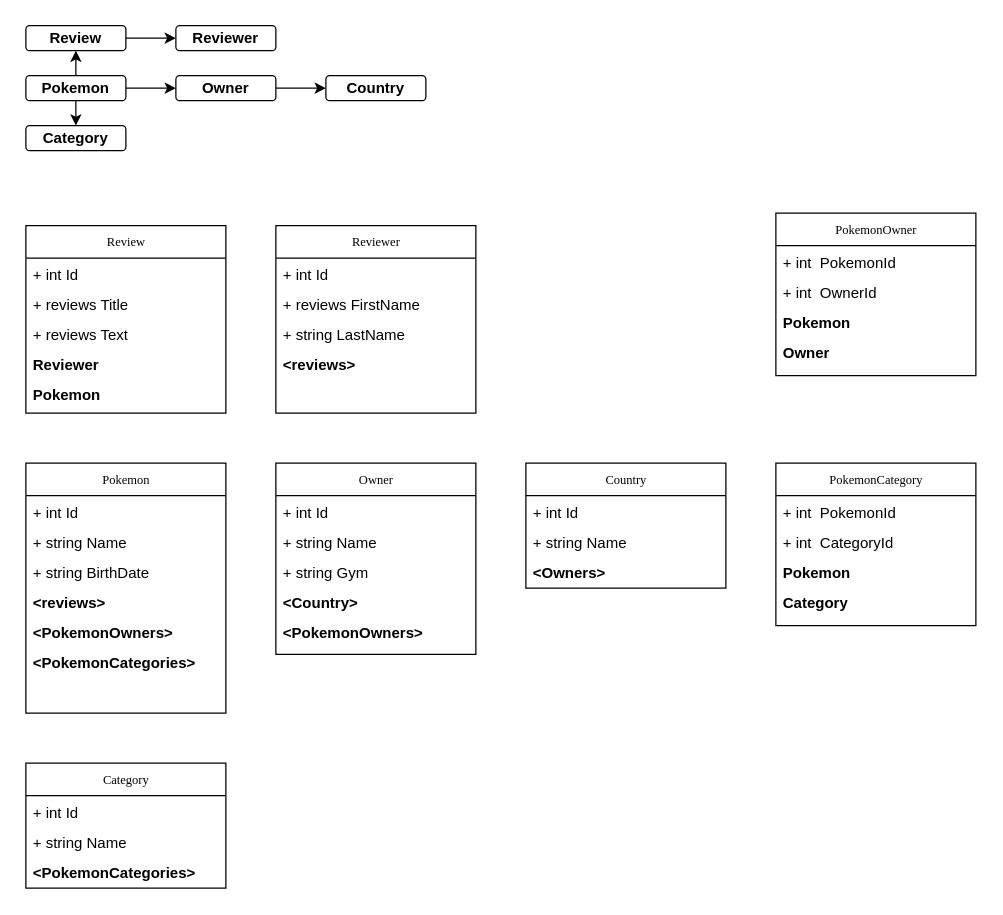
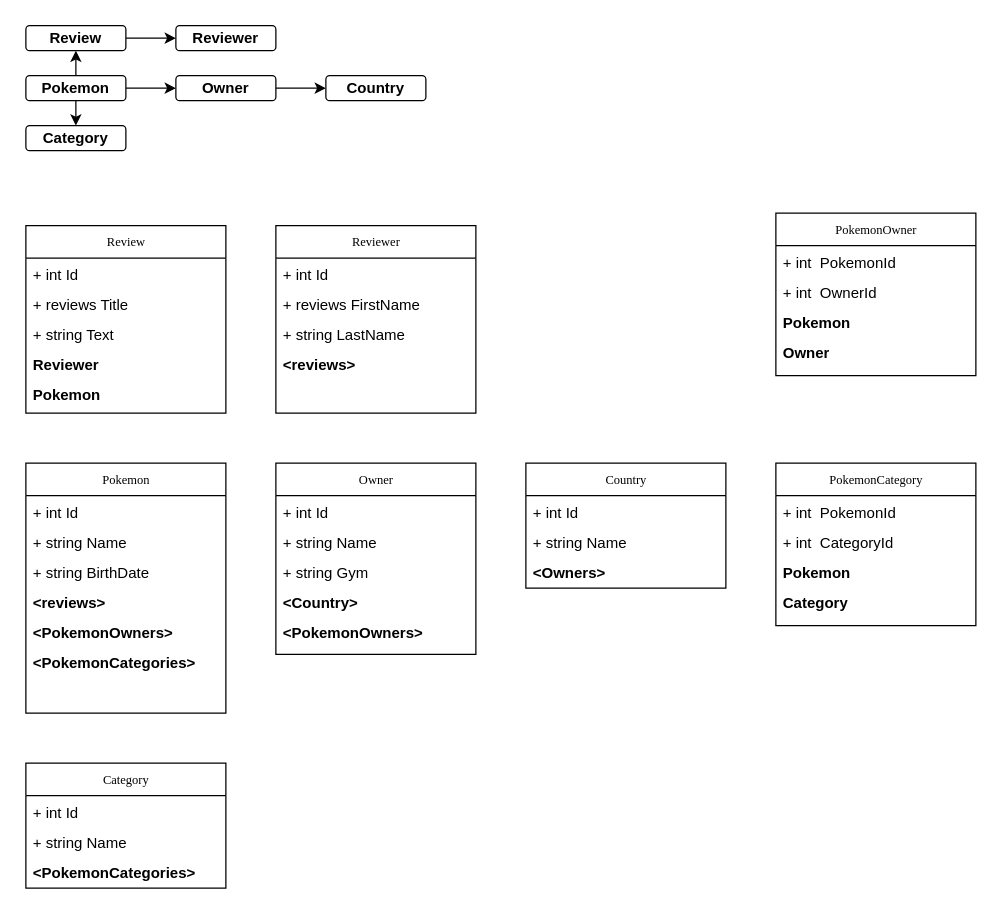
  <mxCell id="0" />
  <mxCell id="1" parent="0" />
  <mxCell id="2" value="Pokemon" style="swimlane;html=1;fontStyle=0;childLayout=stackLayout;horizontal=1;startSize=26;fillColor=none;horizontalStack=0;resizeParent=1;resizeLast=0;collapsible=1;marginBottom=0;swimlaneFillColor=#ffffff;rounded=0;shadow=0;comic=0;labelBackgroundColor=none;strokeWidth=1;fontFamily=Verdana;fontSize=10;align=center;" parent="1" vertex="1"><mxGeometry x="20" y="370" width="160" height="200" as="geometry" /></mxCell>
  <mxCell id="3" value="+ int Id" style="text;html=1;strokeColor=none;fillColor=none;align=left;verticalAlign=top;spacingLeft=4;spacingRight=4;whiteSpace=wrap;overflow=hidden;rotatable=0;points=[[0,0.5],[1,0.5]];portConstraint=eastwest;" parent="2" vertex="1"><mxGeometry y="26" width="160" height="24" as="geometry" /></mxCell>
  <mxCell id="4" value="+ string Name" style="text;html=1;strokeColor=none;fillColor=none;align=left;verticalAlign=top;spacingLeft=4;spacingRight=4;whiteSpace=wrap;overflow=hidden;rotatable=0;points=[[0,0.5],[1,0.5]];portConstraint=eastwest;" vertex="1" parent="2"><mxGeometry y="50" width="160" height="24" as="geometry" /></mxCell>
  <mxCell id="5" value="+ string BirthDate" style="text;html=1;strokeColor=none;fillColor=none;align=left;verticalAlign=top;spacingLeft=4;spacingRight=4;whiteSpace=wrap;overflow=hidden;rotatable=0;points=[[0,0.5],[1,0.5]];portConstraint=eastwest;" vertex="1" parent="2"><mxGeometry y="74" width="160" height="24" as="geometry" /></mxCell>
  <mxCell id="6" value="&lt;b&gt;&amp;lt;reviews&amp;gt;&lt;/b&gt;" style="text;html=1;strokeColor=none;fillColor=none;align=left;verticalAlign=top;spacingLeft=4;spacingRight=4;whiteSpace=wrap;overflow=hidden;rotatable=0;points=[[0,0.5],[1,0.5]];portConstraint=eastwest;" vertex="1" parent="2"><mxGeometry y="98" width="160" height="24" as="geometry" /></mxCell>
  <mxCell id="7" value="&lt;b&gt;&amp;lt;PokemonOwners&amp;gt;&lt;/b&gt;" style="text;html=1;strokeColor=none;fillColor=none;align=left;verticalAlign=top;spacingLeft=4;spacingRight=4;whiteSpace=wrap;overflow=hidden;rotatable=0;points=[[0,0.5],[1,0.5]];portConstraint=eastwest;" vertex="1" parent="2"><mxGeometry y="122" width="160" height="24" as="geometry" /></mxCell>
  <mxCell id="8" value="&lt;b style=&quot;border-color: var(--border-color);&quot;&gt;&amp;lt;PokemonCategories&amp;gt;&lt;/b&gt;" style="text;html=1;strokeColor=none;fillColor=none;align=left;verticalAlign=top;spacingLeft=4;spacingRight=4;whiteSpace=wrap;overflow=hidden;rotatable=0;points=[[0,0.5],[1,0.5]];portConstraint=eastwest;" vertex="1" parent="2"><mxGeometry y="146" width="160" height="24" as="geometry" /></mxCell>
  <mxCell id="9" value="Owner" style="swimlane;html=1;fontStyle=0;childLayout=stackLayout;horizontal=1;startSize=26;fillColor=none;horizontalStack=0;resizeParent=1;resizeLast=0;collapsible=1;marginBottom=0;swimlaneFillColor=#ffffff;rounded=0;shadow=0;comic=0;labelBackgroundColor=none;strokeWidth=1;fontFamily=Verdana;fontSize=10;align=center;" vertex="1" parent="1"><mxGeometry x="220" y="370" width="160" height="153" as="geometry" /></mxCell>
  <mxCell id="10" value="+ int Id" style="text;html=1;strokeColor=none;fillColor=none;align=left;verticalAlign=top;spacingLeft=4;spacingRight=4;whiteSpace=wrap;overflow=hidden;rotatable=0;points=[[0,0.5],[1,0.5]];portConstraint=eastwest;" vertex="1" parent="9"><mxGeometry y="26" width="160" height="24" as="geometry" /></mxCell>
  <mxCell id="11" value="+ string Name" style="text;html=1;strokeColor=none;fillColor=none;align=left;verticalAlign=top;spacingLeft=4;spacingRight=4;whiteSpace=wrap;overflow=hidden;rotatable=0;points=[[0,0.5],[1,0.5]];portConstraint=eastwest;" vertex="1" parent="9"><mxGeometry y="50" width="160" height="24" as="geometry" /></mxCell>
  <mxCell id="12" value="+ string Gym" style="text;html=1;strokeColor=none;fillColor=none;align=left;verticalAlign=top;spacingLeft=4;spacingRight=4;whiteSpace=wrap;overflow=hidden;rotatable=0;points=[[0,0.5],[1,0.5]];portConstraint=eastwest;" vertex="1" parent="9"><mxGeometry y="74" width="160" height="24" as="geometry" /></mxCell>
  <mxCell id="13" value="&lt;b&gt;&amp;lt;Country&amp;gt;&lt;/b&gt;" style="text;html=1;strokeColor=none;fillColor=none;align=left;verticalAlign=top;spacingLeft=4;spacingRight=4;whiteSpace=wrap;overflow=hidden;rotatable=0;points=[[0,0.5],[1,0.5]];portConstraint=eastwest;" vertex="1" parent="9"><mxGeometry y="98" width="160" height="24" as="geometry" /></mxCell>
  <mxCell id="14" value="&lt;b&gt;&amp;lt;PokemonOwners&amp;gt;&lt;/b&gt;" style="text;html=1;strokeColor=none;fillColor=none;align=left;verticalAlign=top;spacingLeft=4;spacingRight=4;whiteSpace=wrap;overflow=hidden;rotatable=0;points=[[0,0.5],[1,0.5]];portConstraint=eastwest;" vertex="1" parent="9"><mxGeometry y="122" width="160" height="28" as="geometry" /></mxCell>
  <mxCell id="15" value="Country" style="swimlane;html=1;fontStyle=0;childLayout=stackLayout;horizontal=1;startSize=26;fillColor=none;horizontalStack=0;resizeParent=1;resizeLast=0;collapsible=1;marginBottom=0;swimlaneFillColor=#ffffff;rounded=0;shadow=0;comic=0;labelBackgroundColor=none;strokeWidth=1;fontFamily=Verdana;fontSize=10;align=center;" vertex="1" parent="1"><mxGeometry x="420" y="370" width="160" height="100" as="geometry" /></mxCell>
  <mxCell id="16" value="+ int Id" style="text;html=1;strokeColor=none;fillColor=none;align=left;verticalAlign=top;spacingLeft=4;spacingRight=4;whiteSpace=wrap;overflow=hidden;rotatable=0;points=[[0,0.5],[1,0.5]];portConstraint=eastwest;" vertex="1" parent="15"><mxGeometry y="26" width="160" height="24" as="geometry" /></mxCell>
  <mxCell id="17" value="+ string Name" style="text;html=1;strokeColor=none;fillColor=none;align=left;verticalAlign=top;spacingLeft=4;spacingRight=4;whiteSpace=wrap;overflow=hidden;rotatable=0;points=[[0,0.5],[1,0.5]];portConstraint=eastwest;" vertex="1" parent="15"><mxGeometry y="50" width="160" height="24" as="geometry" /></mxCell>
  <mxCell id="18" value="&lt;b&gt;&amp;lt;Owners&amp;gt;&lt;/b&gt;" style="text;html=1;strokeColor=none;fillColor=none;align=left;verticalAlign=top;spacingLeft=4;spacingRight=4;whiteSpace=wrap;overflow=hidden;rotatable=0;points=[[0,0.5],[1,0.5]];portConstraint=eastwest;" vertex="1" parent="15"><mxGeometry y="74" width="160" height="24" as="geometry" /></mxCell>
  <mxCell id="19" value="Category" style="swimlane;html=1;fontStyle=0;childLayout=stackLayout;horizontal=1;startSize=26;fillColor=none;horizontalStack=0;resizeParent=1;resizeLast=0;collapsible=1;marginBottom=0;swimlaneFillColor=#ffffff;rounded=0;shadow=0;comic=0;labelBackgroundColor=none;strokeWidth=1;fontFamily=Verdana;fontSize=10;align=center;" vertex="1" parent="1"><mxGeometry x="20" y="610" width="160" height="100" as="geometry" /></mxCell>
  <mxCell id="20" value="+ int Id" style="text;html=1;strokeColor=none;fillColor=none;align=left;verticalAlign=top;spacingLeft=4;spacingRight=4;whiteSpace=wrap;overflow=hidden;rotatable=0;points=[[0,0.5],[1,0.5]];portConstraint=eastwest;" vertex="1" parent="19"><mxGeometry y="26" width="160" height="24" as="geometry" /></mxCell>
  <mxCell id="21" value="+ string Name" style="text;html=1;strokeColor=none;fillColor=none;align=left;verticalAlign=top;spacingLeft=4;spacingRight=4;whiteSpace=wrap;overflow=hidden;rotatable=0;points=[[0,0.5],[1,0.5]];portConstraint=eastwest;" vertex="1" parent="19"><mxGeometry y="50" width="160" height="24" as="geometry" /></mxCell>
  <mxCell id="22" value="&lt;b style=&quot;border-color: var(--border-color);&quot;&gt;&amp;lt;PokemonCategories&amp;gt;&lt;/b&gt;" style="text;html=1;strokeColor=none;fillColor=none;align=left;verticalAlign=top;spacingLeft=4;spacingRight=4;whiteSpace=wrap;overflow=hidden;rotatable=0;points=[[0,0.5],[1,0.5]];portConstraint=eastwest;" vertex="1" parent="19"><mxGeometry y="74" width="160" height="24" as="geometry" /></mxCell>
  <mxCell id="23" value="Review" style="swimlane;html=1;fontStyle=0;childLayout=stackLayout;horizontal=1;startSize=26;fillColor=none;horizontalStack=0;resizeParent=1;resizeLast=0;collapsible=1;marginBottom=0;swimlaneFillColor=#ffffff;rounded=0;shadow=0;comic=0;labelBackgroundColor=none;strokeWidth=1;fontFamily=Verdana;fontSize=10;align=center;" vertex="1" parent="1"><mxGeometry x="20" y="180" width="160" height="150" as="geometry" /></mxCell>
  <mxCell id="24" value="+ int Id" style="text;html=1;strokeColor=none;fillColor=none;align=left;verticalAlign=top;spacingLeft=4;spacingRight=4;whiteSpace=wrap;overflow=hidden;rotatable=0;points=[[0,0.5],[1,0.5]];portConstraint=eastwest;" vertex="1" parent="23"><mxGeometry y="26" width="160" height="24" as="geometry" /></mxCell>
  <mxCell id="25" value="+ reviews Title" style="text;html=1;strokeColor=none;fillColor=none;align=left;verticalAlign=top;spacingLeft=4;spacingRight=4;whiteSpace=wrap;overflow=hidden;rotatable=0;points=[[0,0.5],[1,0.5]];portConstraint=eastwest;" vertex="1" parent="23"><mxGeometry y="50" width="160" height="24" as="geometry" /></mxCell>
- <mxCell id="26" value="+ reviews Text" style="text;html=1;strokeColor=none;fillColor=none;align=left;verticalAlign=top;spacingLeft=4;spacingRight=4;whiteSpace=wrap;overflow=hidden;rotatable=0;points=[[0,0.5],[1,0.5]];portConstraint=eastwest;" vertex="1" parent="23"><mxGeometry y="74" width="160" height="24" as="geometry" /></mxCell>
+ <mxCell id="26" value="+ string Text" style="text;html=1;strokeColor=none;fillColor=none;align=left;verticalAlign=top;spacingLeft=4;spacingRight=4;whiteSpace=wrap;overflow=hidden;rotatable=0;points=[[0,0.5],[1,0.5]];portConstraint=eastwest;" vertex="1" parent="23"><mxGeometry y="74" width="160" height="24" as="geometry" /></mxCell>
  <mxCell id="27" value="&lt;b&gt;Reviewer&lt;/b&gt;" style="text;html=1;strokeColor=none;fillColor=none;align=left;verticalAlign=top;spacingLeft=4;spacingRight=4;whiteSpace=wrap;overflow=hidden;rotatable=0;points=[[0,0.5],[1,0.5]];portConstraint=eastwest;" vertex="1" parent="23"><mxGeometry y="98" width="160" height="24" as="geometry" /></mxCell>
  <mxCell id="28" value="&lt;b&gt;Pokemon&lt;/b&gt;" style="text;html=1;strokeColor=none;fillColor=none;align=left;verticalAlign=top;spacingLeft=4;spacingRight=4;whiteSpace=wrap;overflow=hidden;rotatable=0;points=[[0,0.5],[1,0.5]];portConstraint=eastwest;" vertex="1" parent="23"><mxGeometry y="122" width="160" height="24" as="geometry" /></mxCell>
  <mxCell id="29" value="Reviewer" style="swimlane;html=1;fontStyle=0;childLayout=stackLayout;horizontal=1;startSize=26;fillColor=none;horizontalStack=0;resizeParent=1;resizeLast=0;collapsible=1;marginBottom=0;swimlaneFillColor=#ffffff;rounded=0;shadow=0;comic=0;labelBackgroundColor=none;strokeWidth=1;fontFamily=Verdana;fontSize=10;align=center;" vertex="1" parent="1"><mxGeometry x="220" y="180" width="160" height="150" as="geometry" /></mxCell>
  <mxCell id="30" value="+ int Id" style="text;html=1;strokeColor=none;fillColor=none;align=left;verticalAlign=top;spacingLeft=4;spacingRight=4;whiteSpace=wrap;overflow=hidden;rotatable=0;points=[[0,0.5],[1,0.5]];portConstraint=eastwest;" vertex="1" parent="29"><mxGeometry y="26" width="160" height="24" as="geometry" /></mxCell>
  <mxCell id="31" value="+ reviews FirstName" style="text;html=1;strokeColor=none;fillColor=none;align=left;verticalAlign=top;spacingLeft=4;spacingRight=4;whiteSpace=wrap;overflow=hidden;rotatable=0;points=[[0,0.5],[1,0.5]];portConstraint=eastwest;" vertex="1" parent="29"><mxGeometry y="50" width="160" height="24" as="geometry" /></mxCell>
  <mxCell id="32" value="+ string LastName" style="text;html=1;strokeColor=none;fillColor=none;align=left;verticalAlign=top;spacingLeft=4;spacingRight=4;whiteSpace=wrap;overflow=hidden;rotatable=0;points=[[0,0.5],[1,0.5]];portConstraint=eastwest;" vertex="1" parent="29"><mxGeometry y="74" width="160" height="24" as="geometry" /></mxCell>
  <mxCell id="33" value="&lt;b&gt;&amp;lt;reviews&amp;gt;&lt;/b&gt;" style="text;html=1;strokeColor=none;fillColor=none;align=left;verticalAlign=top;spacingLeft=4;spacingRight=4;whiteSpace=wrap;overflow=hidden;rotatable=0;points=[[0,0.5],[1,0.5]];portConstraint=eastwest;" vertex="1" parent="29"><mxGeometry y="98" width="160" height="24" as="geometry" /></mxCell>
  <mxCell id="34" value="PokemonCategory" style="swimlane;html=1;fontStyle=0;childLayout=stackLayout;horizontal=1;startSize=26;fillColor=none;horizontalStack=0;resizeParent=1;resizeLast=0;collapsible=1;marginBottom=0;swimlaneFillColor=#ffffff;rounded=0;shadow=0;comic=0;labelBackgroundColor=none;strokeWidth=1;fontFamily=Verdana;fontSize=10;align=center;" vertex="1" parent="1"><mxGeometry x="620" y="370" width="160" height="130" as="geometry" /></mxCell>
  <mxCell id="35" value="+ int&amp;nbsp; PokemonId" style="text;html=1;strokeColor=none;fillColor=none;align=left;verticalAlign=top;spacingLeft=4;spacingRight=4;whiteSpace=wrap;overflow=hidden;rotatable=0;points=[[0,0.5],[1,0.5]];portConstraint=eastwest;" vertex="1" parent="34"><mxGeometry y="26" width="160" height="24" as="geometry" /></mxCell>
  <mxCell id="36" value="+ int&amp;nbsp; CategoryId" style="text;html=1;strokeColor=none;fillColor=none;align=left;verticalAlign=top;spacingLeft=4;spacingRight=4;whiteSpace=wrap;overflow=hidden;rotatable=0;points=[[0,0.5],[1,0.5]];portConstraint=eastwest;" vertex="1" parent="34"><mxGeometry y="50" width="160" height="24" as="geometry" /></mxCell>
  <mxCell id="37" value="&lt;b&gt;Pokemon&lt;/b&gt;" style="text;html=1;strokeColor=none;fillColor=none;align=left;verticalAlign=top;spacingLeft=4;spacingRight=4;whiteSpace=wrap;overflow=hidden;rotatable=0;points=[[0,0.5],[1,0.5]];portConstraint=eastwest;" vertex="1" parent="34"><mxGeometry y="74" width="160" height="24" as="geometry" /></mxCell>
  <mxCell id="38" value="&lt;b style=&quot;border-color: var(--border-color);&quot;&gt;Category&lt;/b&gt;" style="text;html=1;strokeColor=none;fillColor=none;align=left;verticalAlign=top;spacingLeft=4;spacingRight=4;whiteSpace=wrap;overflow=hidden;rotatable=0;points=[[0,0.5],[1,0.5]];portConstraint=eastwest;" vertex="1" parent="34"><mxGeometry y="98" width="160" height="24" as="geometry" /></mxCell>
  <mxCell id="39" value="PokemonOwner" style="swimlane;html=1;fontStyle=0;childLayout=stackLayout;horizontal=1;startSize=26;fillColor=none;horizontalStack=0;resizeParent=1;resizeLast=0;collapsible=1;marginBottom=0;swimlaneFillColor=#ffffff;rounded=0;shadow=0;comic=0;labelBackgroundColor=none;strokeWidth=1;fontFamily=Verdana;fontSize=10;align=center;" vertex="1" parent="1"><mxGeometry x="620" y="170" width="160" height="130" as="geometry" /></mxCell>
  <mxCell id="40" value="+ int&amp;nbsp; PokemonId" style="text;html=1;strokeColor=none;fillColor=none;align=left;verticalAlign=top;spacingLeft=4;spacingRight=4;whiteSpace=wrap;overflow=hidden;rotatable=0;points=[[0,0.5],[1,0.5]];portConstraint=eastwest;" vertex="1" parent="39"><mxGeometry y="26" width="160" height="24" as="geometry" /></mxCell>
  <mxCell id="41" value="+ int&amp;nbsp; OwnerId" style="text;html=1;strokeColor=none;fillColor=none;align=left;verticalAlign=top;spacingLeft=4;spacingRight=4;whiteSpace=wrap;overflow=hidden;rotatable=0;points=[[0,0.5],[1,0.5]];portConstraint=eastwest;" vertex="1" parent="39"><mxGeometry y="50" width="160" height="24" as="geometry" /></mxCell>
  <mxCell id="42" value="&lt;b&gt;Pokemon&lt;/b&gt;" style="text;html=1;strokeColor=none;fillColor=none;align=left;verticalAlign=top;spacingLeft=4;spacingRight=4;whiteSpace=wrap;overflow=hidden;rotatable=0;points=[[0,0.5],[1,0.5]];portConstraint=eastwest;" vertex="1" parent="39"><mxGeometry y="74" width="160" height="24" as="geometry" /></mxCell>
  <mxCell id="43" value="&lt;b style=&quot;border-color: var(--border-color);&quot;&gt;Owner&lt;/b&gt;" style="text;html=1;strokeColor=none;fillColor=none;align=left;verticalAlign=top;spacingLeft=4;spacingRight=4;whiteSpace=wrap;overflow=hidden;rotatable=0;points=[[0,0.5],[1,0.5]];portConstraint=eastwest;" vertex="1" parent="39"><mxGeometry y="98" width="160" height="24" as="geometry" /></mxCell>
  <mxCell id="44" style="edgeStyle=orthogonalEdgeStyle;rounded=0;orthogonalLoop=1;jettySize=auto;html=1;exitX=0;exitY=0.5;exitDx=0;exitDy=0;entryX=1;entryY=0.5;entryDx=0;entryDy=0;" edge="1" parent="1" source="45" target="46"><mxGeometry relative="1" as="geometry" /></mxCell>
  <mxCell id="45" value="&lt;b&gt;Review&lt;/b&gt;" style="rounded=1;whiteSpace=wrap;html=1;direction=west;" vertex="1" parent="1"><mxGeometry x="20" y="20" width="80" height="20" as="geometry" /></mxCell>
  <mxCell id="46" value="&lt;b&gt;Reviewer&lt;/b&gt;" style="rounded=1;whiteSpace=wrap;html=1;direction=west;" vertex="1" parent="1"><mxGeometry x="140" y="20" width="80" height="20" as="geometry" /></mxCell>
  <mxCell id="47" style="edgeStyle=orthogonalEdgeStyle;rounded=0;orthogonalLoop=1;jettySize=auto;html=1;exitX=0.5;exitY=1;exitDx=0;exitDy=0;entryX=0.5;entryY=0;entryDx=0;entryDy=0;" edge="1" parent="1" source="50" target="45"><mxGeometry relative="1" as="geometry" /></mxCell>
  <mxCell id="48" style="edgeStyle=orthogonalEdgeStyle;rounded=0;orthogonalLoop=1;jettySize=auto;html=1;exitX=0.5;exitY=0;exitDx=0;exitDy=0;entryX=0.5;entryY=1;entryDx=0;entryDy=0;" edge="1" parent="1" source="50" target="54"><mxGeometry relative="1" as="geometry" /></mxCell>
  <mxCell id="49" style="edgeStyle=orthogonalEdgeStyle;rounded=0;orthogonalLoop=1;jettySize=auto;html=1;exitX=0;exitY=0.5;exitDx=0;exitDy=0;entryX=1;entryY=0.5;entryDx=0;entryDy=0;" edge="1" parent="1" source="50" target="52"><mxGeometry relative="1" as="geometry" /></mxCell>
  <mxCell id="50" value="&lt;b&gt;Pokemon&lt;/b&gt;" style="rounded=1;whiteSpace=wrap;html=1;direction=west;" vertex="1" parent="1"><mxGeometry x="20" y="60" width="80" height="20" as="geometry" /></mxCell>
  <mxCell id="51" style="edgeStyle=orthogonalEdgeStyle;rounded=0;orthogonalLoop=1;jettySize=auto;html=1;exitX=0;exitY=0.5;exitDx=0;exitDy=0;entryX=1;entryY=0.5;entryDx=0;entryDy=0;" edge="1" parent="1" source="52" target="53"><mxGeometry relative="1" as="geometry" /></mxCell>
  <mxCell id="52" value="&lt;b&gt;Owner&lt;/b&gt;" style="rounded=1;whiteSpace=wrap;html=1;direction=west;" vertex="1" parent="1"><mxGeometry x="140" y="60" width="80" height="20" as="geometry" /></mxCell>
  <mxCell id="53" value="&lt;b&gt;Country&lt;/b&gt;" style="rounded=1;whiteSpace=wrap;html=1;direction=west;" vertex="1" parent="1"><mxGeometry x="260" y="60" width="80" height="20" as="geometry" /></mxCell>
  <mxCell id="54" value="&lt;b&gt;Category&lt;/b&gt;" style="rounded=1;whiteSpace=wrap;html=1;direction=west;" vertex="1" parent="1"><mxGeometry x="20" y="100" width="80" height="20" as="geometry" /></mxCell>
